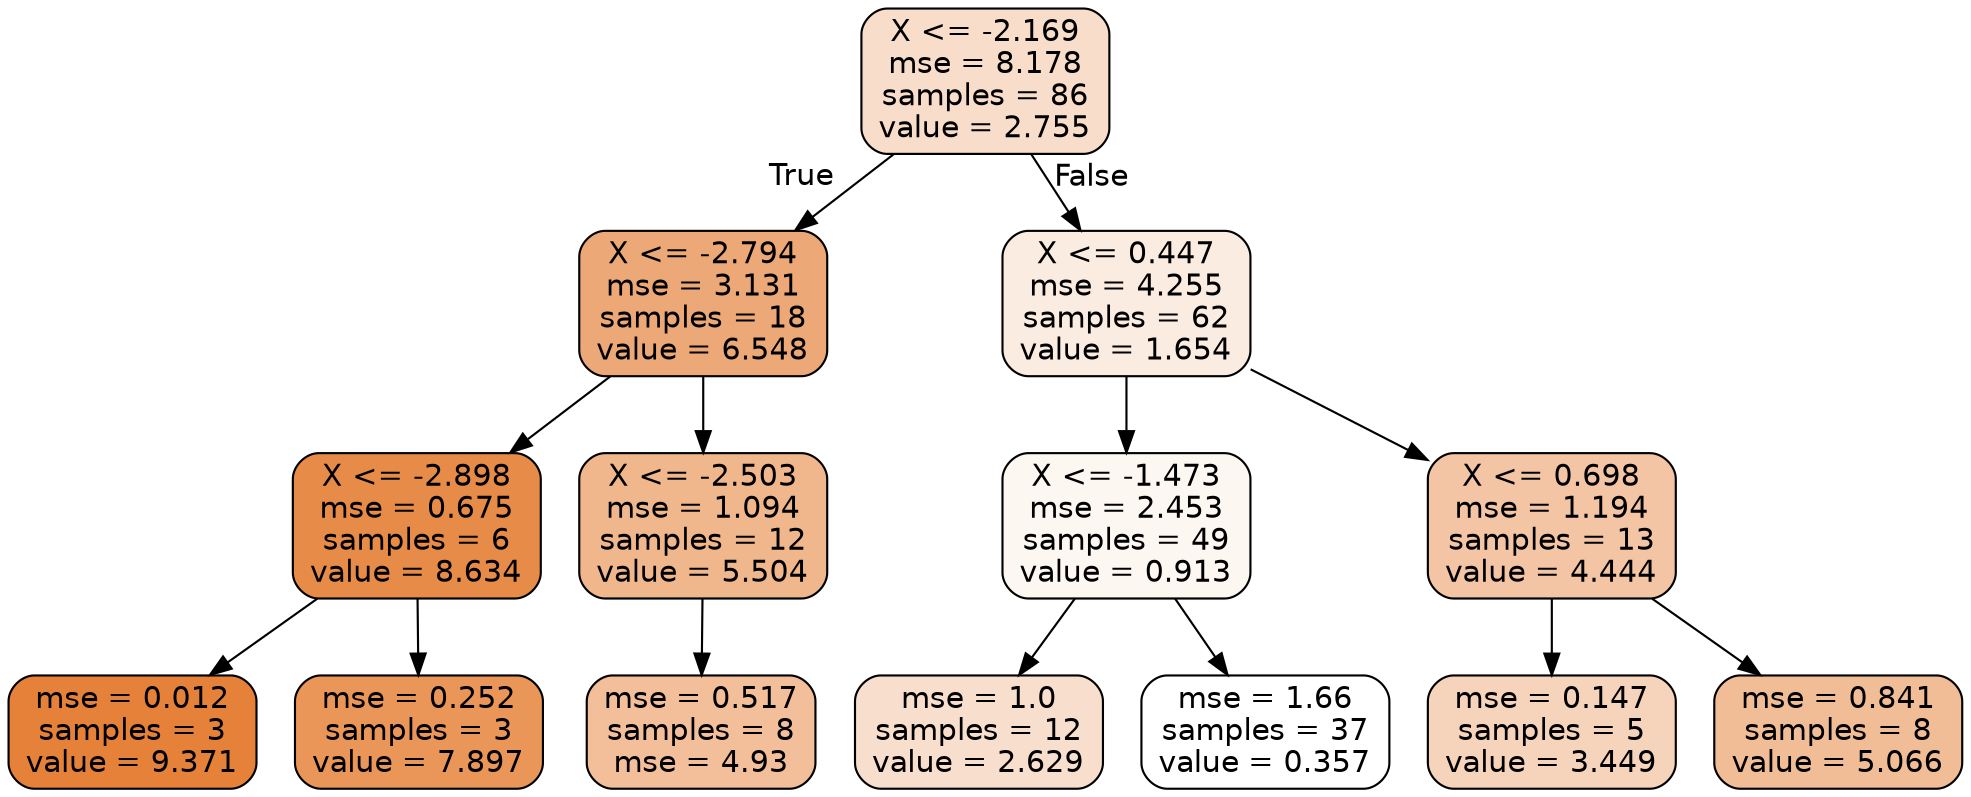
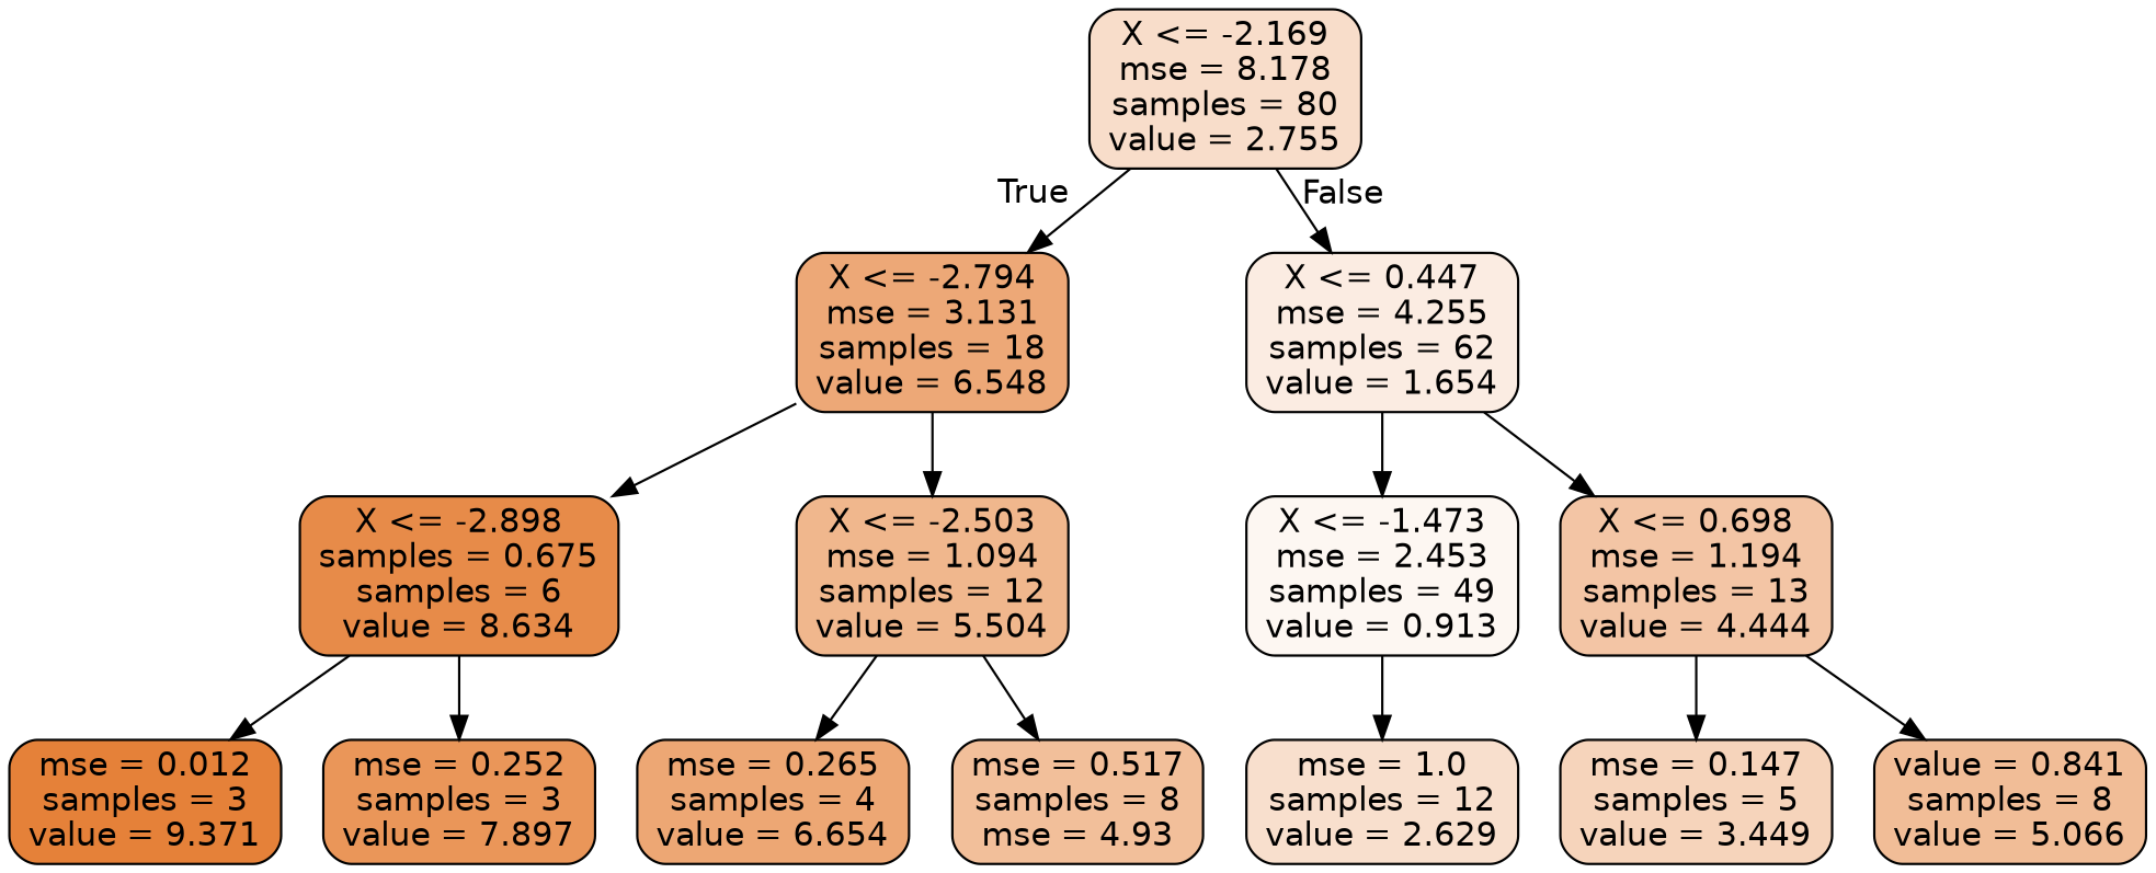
  digraph {
    node [color=black fontname=helvetica shape=box style="filled, rounded"]
    edge [fontname=helvetica]
-   n1 [fillcolor="#e5813944" label="X <= -2.169\nmse = 8.178\nsamples = 86\nvalue = 2.755"]
+   n1 [fillcolor="#e5813944" label="X <= -2.169\nmse = 8.178\nsamples = 80\nvalue = 2.755"]
    n2 [fillcolor="#e58139af" label="X <= -2.794\nmse = 3.131\nsamples = 18\nvalue = 6.548"]
    n3 [fillcolor="#e5813925" label="X <= 0.447\nmse = 4.255\nsamples = 62\nvalue = 1.654"]
-   n4 [fillcolor="#e58139ea" label="X <= -2.898\nmse = 0.675\nsamples = 6\nvalue = 8.634"]
+   n4 [fillcolor="#e58139ea" label="X <= -2.898\nsamples = 0.675\nsamples = 6\nvalue = 8.634"]
    n5 [fillcolor="#e5813992" label="X <= -2.503\nmse = 1.094\nsamples = 12\nvalue = 5.504"]
    n6 [fillcolor="#e5813910" label="X <= -1.473\nmse = 2.453\nsamples = 49\nvalue = 0.913"]
    n7 [fillcolor="#e5813974" label="X <= 0.698\nmse = 1.194\nsamples = 13\nvalue = 4.444"]
    n8 [fillcolor="#e58139ff" label="mse = 0.012\nsamples = 3\nvalue = 9.371"]
    n9 [fillcolor="#e58139d5" label="mse = 0.252\nsamples = 3\nvalue = 7.897"]
+   n10 [fillcolor="#e58139b2" label="mse = 0.265\nsamples = 4\nvalue = 6.654"]
    n11 [fillcolor="#e5813981" label="mse = 0.517\nsamples = 8\nmse = 4.93"]
    n12 [fillcolor="#e5813940" label="mse = 1.0\nsamples = 12\nvalue = 2.629"]
-   n13 [fillcolor="#e5813900" label="mse = 1.66\nsamples = 37\nvalue = 0.357"]
    n14 [fillcolor="#e5813957" label="mse = 0.147\nsamples = 5\nvalue = 3.449"]
-   n15 [fillcolor="#e5813985" label="mse = 0.841\nsamples = 8\nvalue = 5.066"]
+   n15 [fillcolor="#e5813985" label="value = 0.841\nsamples = 8\nvalue = 5.066"]
    n1 -> n2 [headlabel=True labelangle=45 labeldistance=2.5]
    n1 -> n3 [headlabel=False labelangle=-45 labeldistance=2.5]
    n2 -> n4
    n2 -> n5
    n3 -> n6
    n3 -> n7
    n4 -> n8
    n4 -> n9
+   n5 -> n10
    n5 -> n11
    n6 -> n12
-   n6 -> n13
    n7 -> n14
    n7 -> n15
  }
